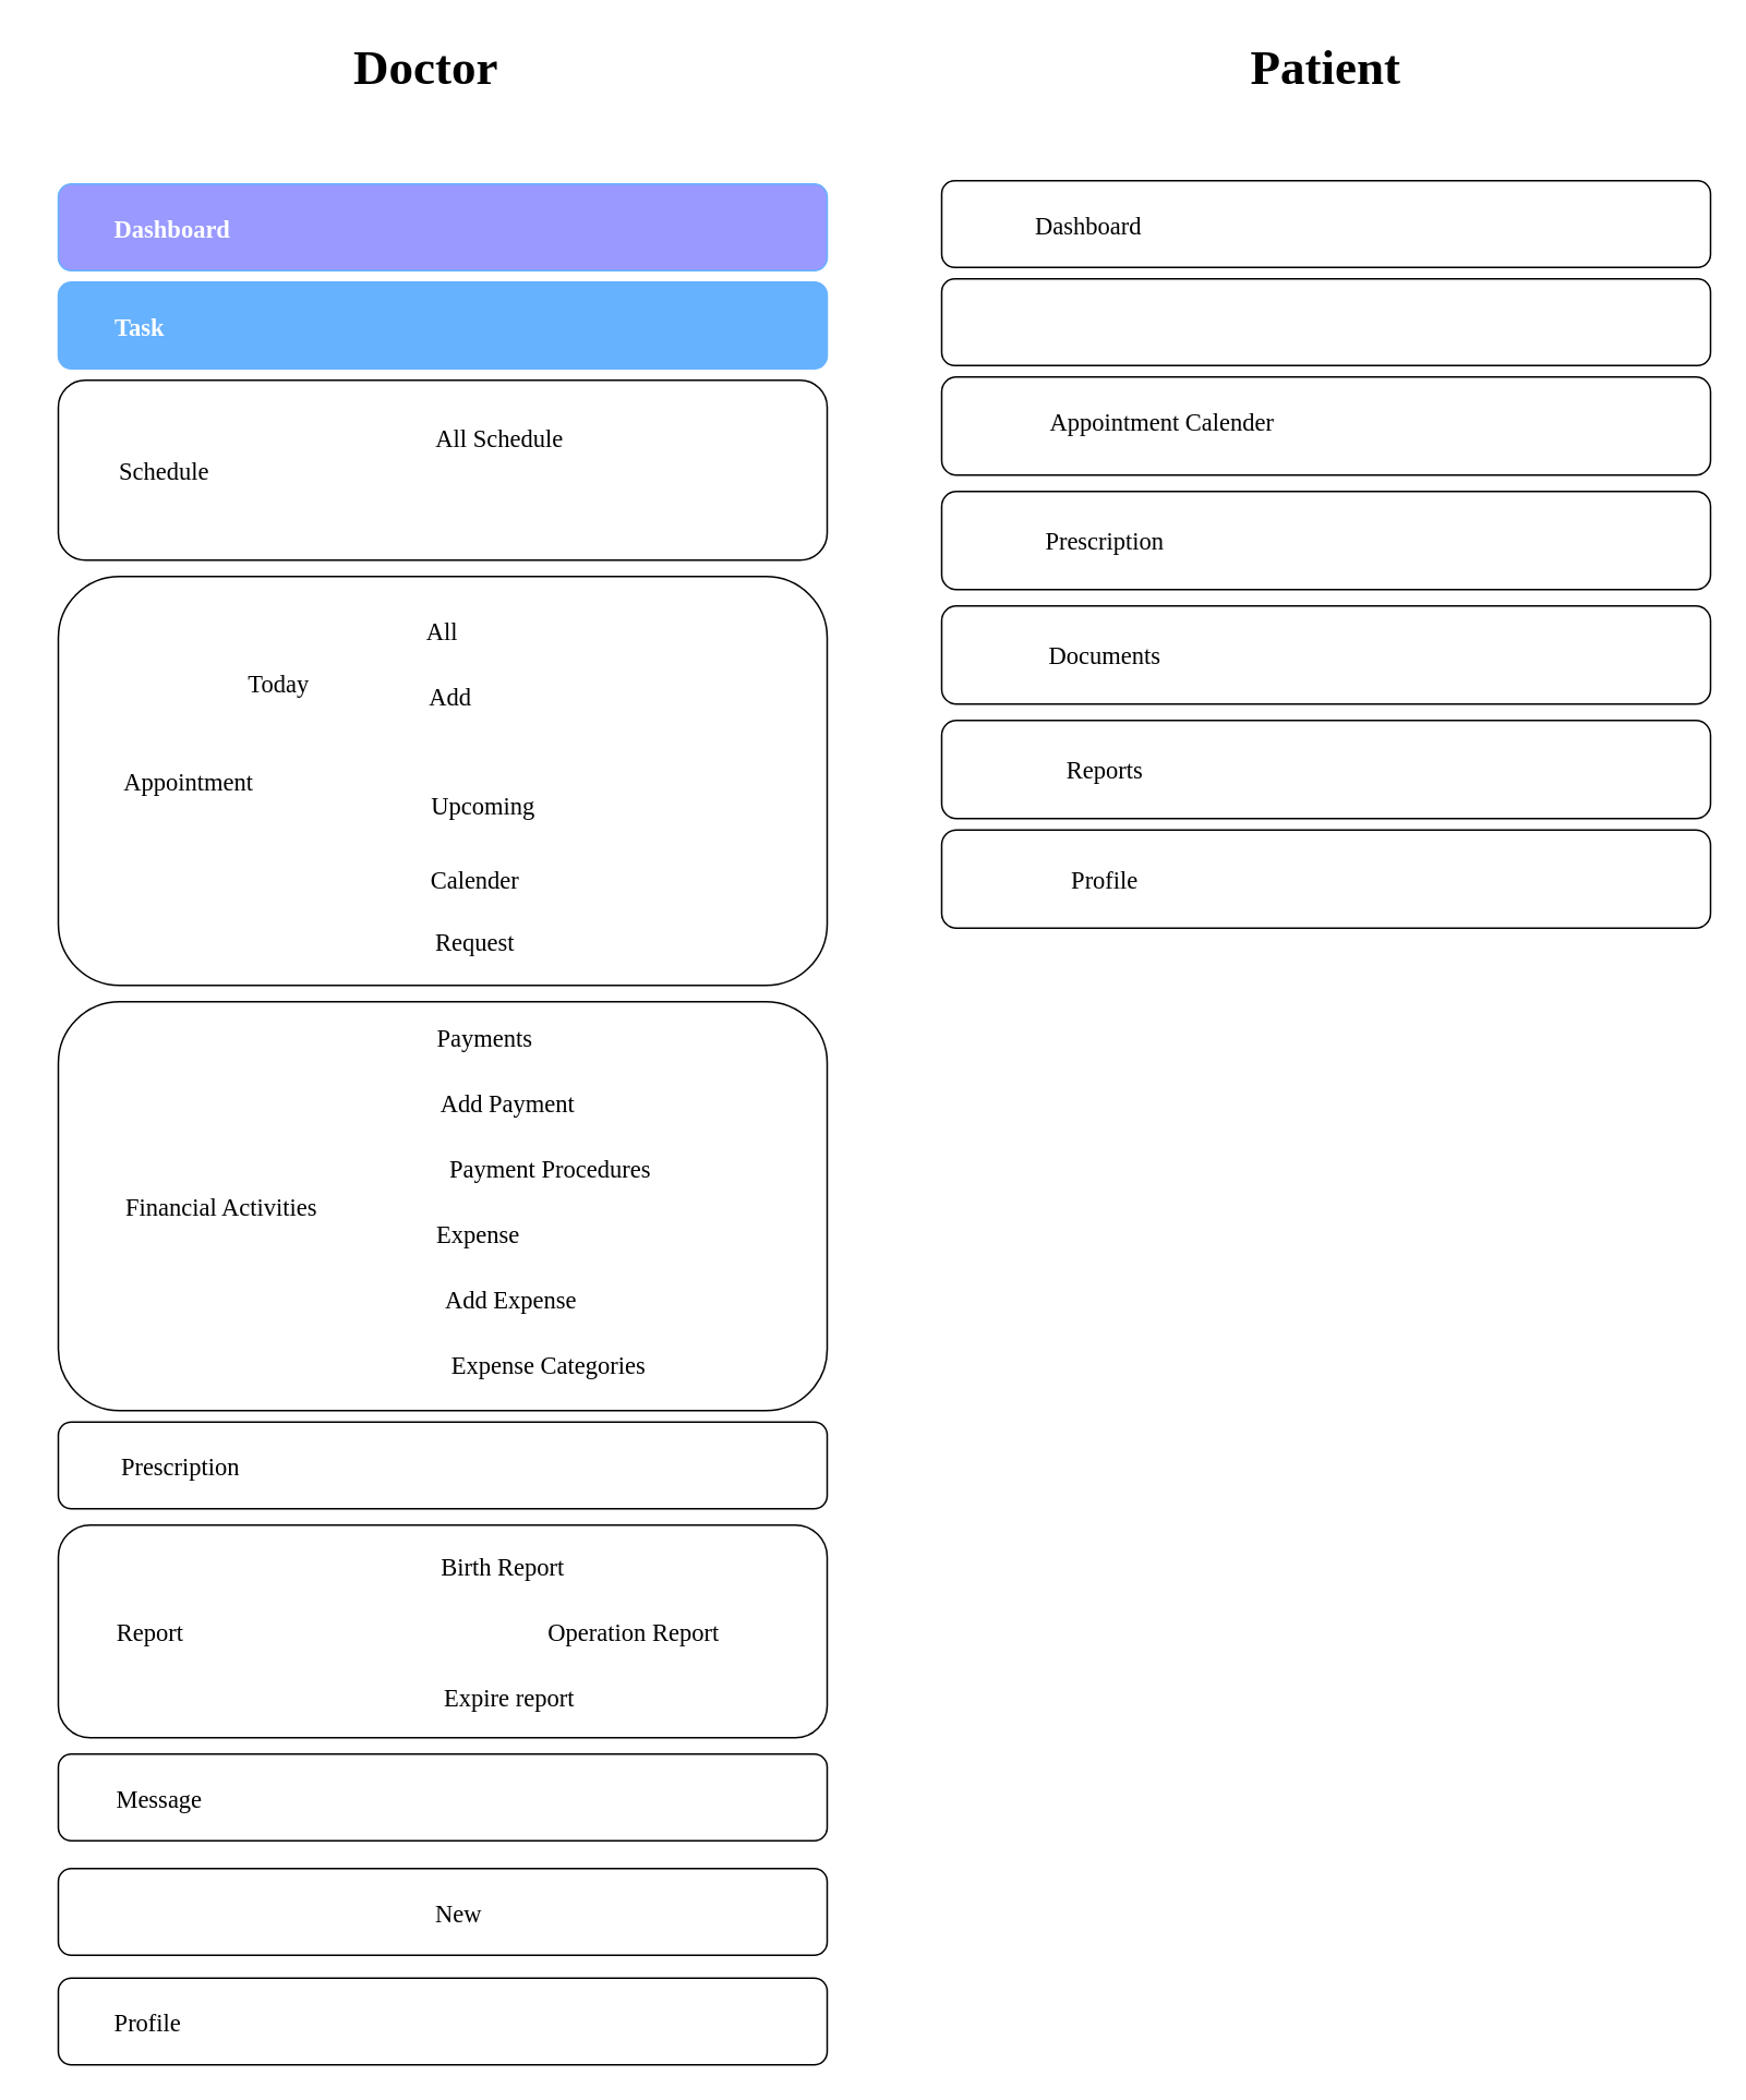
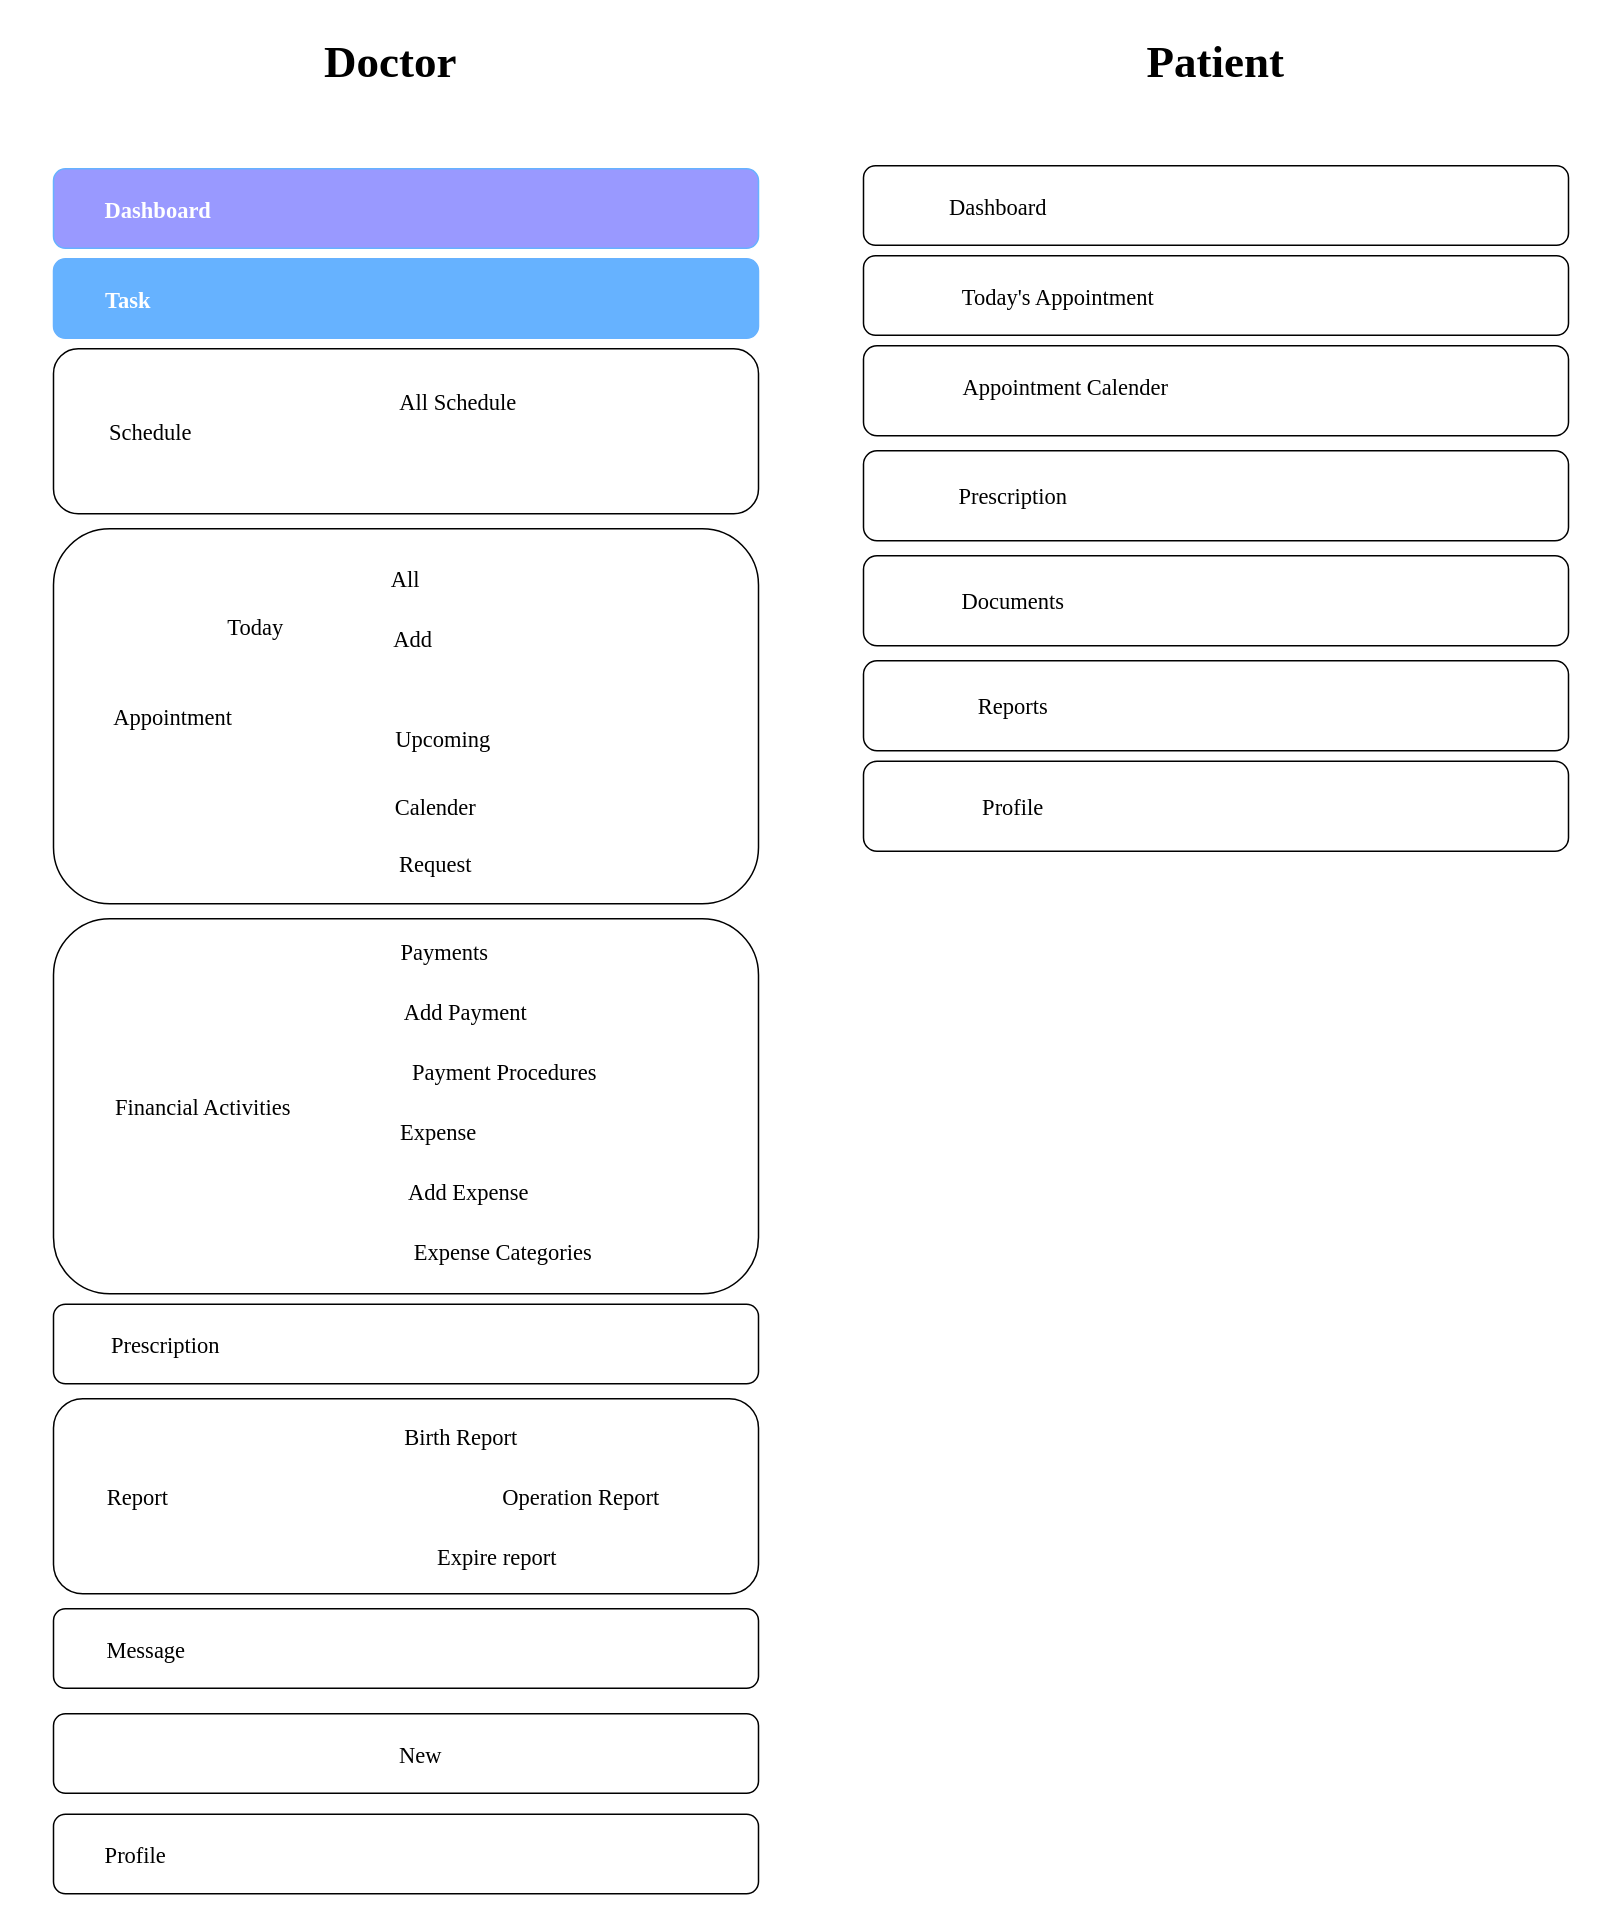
  <mxCell id="0" />
  <mxCell id="1" parent="0" />
  <mxCell id="2" value="" style="rounded=1;whiteSpace=wrap;html=1;fontFamily=Verdana;fontSize=15;fontColor=#FFFFFF;labelBackgroundColor=#9999FF;labelBorderColor=#66B2FF;fillColor=#9999FF;strokeColor=#66B2FF;" vertex="1" parent="1"><mxGeometry x="35" y="112" width="470" height="53" as="geometry" /></mxCell>
  <mxCell id="3" value="" style="rounded=1;whiteSpace=wrap;html=1;fontFamily=Verdana;fontSize=15;labelBackgroundColor=#66B2FF;fillColor=#66B2FF;strokeColor=#66B2FF;" vertex="1" parent="1"><mxGeometry x="35" y="172" width="470" height="53" as="geometry" /></mxCell>
  <mxCell id="4" value="" style="rounded=1;whiteSpace=wrap;html=1;fontFamily=Verdana;fontSize=15;" vertex="1" parent="1"><mxGeometry x="35" y="1209" width="470" height="53" as="geometry" /></mxCell>
  <mxCell id="5" value="" style="rounded=1;whiteSpace=wrap;html=1;fontFamily=Verdana;fontSize=15;" vertex="1" parent="1"><mxGeometry x="35" y="1142" width="470" height="53" as="geometry" /></mxCell>
  <mxCell id="6" value="" style="rounded=1;whiteSpace=wrap;html=1;fontFamily=Verdana;fontSize=15;" vertex="1" parent="1"><mxGeometry x="35" y="1072" width="470" height="53" as="geometry" /></mxCell>
  <mxCell id="7" value="" style="rounded=1;whiteSpace=wrap;html=1;fontFamily=Verdana;fontSize=15;" vertex="1" parent="1"><mxGeometry x="35" y="932" width="470" height="130" as="geometry" /></mxCell>
  <mxCell id="8" value="" style="rounded=1;whiteSpace=wrap;html=1;fontFamily=Verdana;fontSize=15;" vertex="1" parent="1"><mxGeometry x="35" y="869" width="470" height="53" as="geometry" /></mxCell>
  <mxCell id="9" value="" style="rounded=1;whiteSpace=wrap;html=1;fontFamily=Verdana;fontSize=15;" vertex="1" parent="1"><mxGeometry x="35" y="612" width="470" height="250" as="geometry" /></mxCell>
  <mxCell id="10" value="" style="rounded=1;whiteSpace=wrap;html=1;fontFamily=Verdana;fontSize=15;" vertex="1" parent="1"><mxGeometry x="35" y="232" width="470" height="110" as="geometry" /></mxCell>
  <mxCell id="11" value="" style="rounded=1;whiteSpace=wrap;html=1;fontFamily=Verdana;fontSize=15;" vertex="1" parent="1"><mxGeometry x="35" y="352" width="470" height="250" as="geometry" /></mxCell>
  <mxCell id="12" value="Dashboard" style="text;html=1;strokeColor=none;fillColor=none;align=center;verticalAlign=middle;whiteSpace=wrap;rounded=0;fontSize=15;fontFamily=Verdana;fontColor=#FFFFFF;fontStyle=1" vertex="1" parent="1"><mxGeometry x="65" y="123.5" width="80" height="30" as="geometry" /></mxCell>
  <mxCell id="13" value="Task" style="text;html=1;strokeColor=none;fillColor=none;align=center;verticalAlign=middle;whiteSpace=wrap;rounded=0;fontSize=15;fontFamily=Verdana;fontColor=#FFFFFF;fontStyle=1" vertex="1" parent="1"><mxGeometry x="55" y="183.5" width="60" height="30" as="geometry" /></mxCell>
  <mxCell id="14" value="Schedule" style="text;html=1;strokeColor=none;fillColor=none;align=center;verticalAlign=middle;whiteSpace=wrap;rounded=0;fontSize=15;fontFamily=Verdana;" vertex="1" parent="1"><mxGeometry x="65" y="272" width="70" height="30" as="geometry" /></mxCell>
  <mxCell id="15" value="All Schedule" style="text;html=1;strokeColor=none;fillColor=none;align=center;verticalAlign=middle;whiteSpace=wrap;rounded=0;fontSize=15;fontFamily=Verdana;" vertex="1" parent="1"><mxGeometry x="255" y="252" width="100" height="30" as="geometry" /></mxCell>
  <mxCell id="16" value="Appointment" style="text;html=1;strokeColor=none;fillColor=none;align=center;verticalAlign=middle;whiteSpace=wrap;rounded=0;fontSize=15;fontFamily=Verdana;" vertex="1" parent="1"><mxGeometry x="65" y="462" width="100" height="30" as="geometry" /></mxCell>
  <mxCell id="17" value="All" style="text;html=1;strokeColor=none;fillColor=none;align=center;verticalAlign=middle;whiteSpace=wrap;rounded=0;fontSize=15;fontFamily=Verdana;" vertex="1" parent="1"><mxGeometry x="220" y="370" width="100" height="30" as="geometry" /></mxCell>
  <mxCell id="18" value="Add" style="text;html=1;strokeColor=none;fillColor=none;align=center;verticalAlign=middle;whiteSpace=wrap;rounded=0;fontSize=15;fontFamily=Verdana;" vertex="1" parent="1"><mxGeometry x="225" y="410" width="100" height="30" as="geometry" /></mxCell>
  <mxCell id="19" value="Today" style="text;html=1;strokeColor=none;fillColor=none;align=center;verticalAlign=middle;whiteSpace=wrap;rounded=0;fontSize=15;fontFamily=Verdana;" vertex="1" parent="1"><mxGeometry x="135" y="402" width="70" height="30" as="geometry" /></mxCell>
  <mxCell id="20" value="Upcoming" style="text;html=1;strokeColor=none;fillColor=none;align=center;verticalAlign=middle;whiteSpace=wrap;rounded=0;fontSize=15;fontFamily=Verdana;" vertex="1" parent="1"><mxGeometry x="245" y="477" width="100" height="30" as="geometry" /></mxCell>
  <mxCell id="21" value="Calender" style="text;html=1;strokeColor=none;fillColor=none;align=center;verticalAlign=middle;whiteSpace=wrap;rounded=0;fontSize=15;fontFamily=Verdana;" vertex="1" parent="1"><mxGeometry x="240" y="522" width="100" height="30" as="geometry" /></mxCell>
  <mxCell id="22" value="Request" style="text;html=1;strokeColor=none;fillColor=none;align=center;verticalAlign=middle;whiteSpace=wrap;rounded=0;fontSize=15;fontFamily=Verdana;" vertex="1" parent="1"><mxGeometry x="240" y="560" width="100" height="30" as="geometry" /></mxCell>
  <mxCell id="23" value="Financial Activities" style="text;html=1;strokeColor=none;fillColor=none;align=center;verticalAlign=middle;whiteSpace=wrap;rounded=0;fontSize=15;fontFamily=Verdana;" vertex="1" parent="1"><mxGeometry x="25" y="722" width="220" height="30" as="geometry" /></mxCell>
  <mxCell id="24" value="Payments" style="text;html=1;strokeColor=none;fillColor=none;align=center;verticalAlign=middle;whiteSpace=wrap;rounded=0;fontSize=15;fontFamily=Verdana;" vertex="1" parent="1"><mxGeometry x="246" y="619" width="100" height="30" as="geometry" /></mxCell>
  <mxCell id="25" value="Add Payment" style="text;html=1;strokeColor=none;fillColor=none;align=center;verticalAlign=middle;whiteSpace=wrap;rounded=0;fontSize=15;fontFamily=Verdana;" vertex="1" parent="1"><mxGeometry x="250" y="659" width="120" height="30" as="geometry" /></mxCell>
  <mxCell id="26" value="Payment Procedures" style="text;html=1;strokeColor=none;fillColor=none;align=center;verticalAlign=middle;whiteSpace=wrap;rounded=0;fontSize=15;fontFamily=Verdana;" vertex="1" parent="1"><mxGeometry x="256" y="699" width="160" height="30" as="geometry" /></mxCell>
  <mxCell id="27" value="Expense" style="text;html=1;strokeColor=none;fillColor=none;align=center;verticalAlign=middle;whiteSpace=wrap;rounded=0;fontSize=15;fontFamily=Verdana;" vertex="1" parent="1"><mxGeometry x="212" y="739" width="160" height="30" as="geometry" /></mxCell>
  <mxCell id="28" value="Add Expense" style="text;html=1;strokeColor=none;fillColor=none;align=center;verticalAlign=middle;whiteSpace=wrap;rounded=0;fontSize=15;fontFamily=Verdana;" vertex="1" parent="1"><mxGeometry x="232" y="779" width="160" height="30" as="geometry" /></mxCell>
  <mxCell id="29" value="Expense Categories" style="text;html=1;strokeColor=none;fillColor=none;align=center;verticalAlign=middle;whiteSpace=wrap;rounded=0;fontSize=15;fontFamily=Verdana;" vertex="1" parent="1"><mxGeometry x="255" y="819" width="160" height="30" as="geometry" /></mxCell>
  <mxCell id="30" value="Prescription" style="text;html=1;strokeColor=none;fillColor=none;align=center;verticalAlign=middle;whiteSpace=wrap;rounded=0;fontFamily=Verdana;fontSize=15;" vertex="1" parent="1"><mxGeometry x="65" y="880.5" width="90" height="30" as="geometry" /></mxCell>
  <mxCell id="31" value="Report" style="text;html=1;strokeColor=none;fillColor=none;align=center;verticalAlign=middle;whiteSpace=wrap;rounded=0;fontSize=15;fontFamily=Verdana;" vertex="1" parent="1"><mxGeometry x="20" y="982" width="142.5" height="30" as="geometry" /></mxCell>
  <mxCell id="32" value="Birth Report" style="text;html=1;strokeColor=none;fillColor=none;align=center;verticalAlign=middle;whiteSpace=wrap;rounded=0;fontSize=15;fontFamily=Verdana;" vertex="1" parent="1"><mxGeometry x="247" y="942" width="120" height="30" as="geometry" /></mxCell>
  <mxCell id="33" value="Operation Report" style="text;html=1;strokeColor=none;fillColor=none;align=center;verticalAlign=middle;whiteSpace=wrap;rounded=0;fontSize=15;fontFamily=Verdana;" vertex="1" parent="1"><mxGeometry x="307" y="982" width="160" height="30" as="geometry" /></mxCell>
- <mxCell id="34" value="Expire report" style="text;html=1;strokeColor=none;fillColor=none;align=center;verticalAlign=middle;whiteSpace=wrap;rounded=0;fontSize=15;fontFamily=Verdana;" vertex="1" parent="1"><mxGeometry x="231" y="1022" width="160" height="30" as="geometry" /></mxCell>
+ <mxCell id="34" value="Expire report" style="text;html=1;strokeColor=none;fillColor=none;align=center;verticalAlign=middle;whiteSpace=wrap;rounded=0;fontSize=15;fontFamily=Verdana;" vertex="1" parent="1"><mxGeometry x="251" y="1022" width="160" height="30" as="geometry" /></mxCell>
  <mxCell id="35" value="Message" style="text;html=1;strokeColor=none;fillColor=none;align=center;verticalAlign=middle;whiteSpace=wrap;rounded=0;fontSize=15;fontFamily=Verdana;" vertex="1" parent="1"><mxGeometry x="57.5" y="1083.5" width="77.5" height="30" as="geometry" /></mxCell>
  <mxCell id="36" value="New" style="text;html=1;strokeColor=none;fillColor=none;align=center;verticalAlign=middle;whiteSpace=wrap;rounded=0;fontSize=15;fontFamily=Verdana;" vertex="1" parent="1"><mxGeometry x="170" y="1153.5" width="220" height="30" as="geometry" /></mxCell>
  <mxCell id="37" value="Profile" style="text;html=1;strokeColor=none;fillColor=none;align=center;verticalAlign=middle;whiteSpace=wrap;rounded=0;fontSize=15;fontFamily=Verdana;" vertex="1" parent="1"><mxGeometry x="55" y="1220.5" width="70" height="30" as="geometry" /></mxCell>
  <mxCell id="38" value="" style="rounded=1;whiteSpace=wrap;html=1;fontFamily=Verdana;fontSize=15;" vertex="1" parent="1"><mxGeometry x="575" y="110" width="470" height="53" as="geometry" /></mxCell>
  <mxCell id="39" value="" style="rounded=1;whiteSpace=wrap;html=1;fontFamily=Verdana;fontSize=15;" vertex="1" parent="1"><mxGeometry x="575" y="170" width="470" height="53" as="geometry" /></mxCell>
  <mxCell id="40" value="" style="rounded=1;whiteSpace=wrap;html=1;fontFamily=Verdana;fontSize=15;" vertex="1" parent="1"><mxGeometry x="575" y="230" width="470" height="60" as="geometry" /></mxCell>
  <mxCell id="41" value="" style="rounded=1;whiteSpace=wrap;html=1;fontFamily=Verdana;fontSize=15;" vertex="1" parent="1"><mxGeometry x="575" y="300" width="470" height="60" as="geometry" /></mxCell>
  <mxCell id="42" value="Dashboard" style="text;html=1;strokeColor=none;fillColor=none;align=center;verticalAlign=middle;whiteSpace=wrap;rounded=0;fontSize=15;fontFamily=Verdana;" vertex="1" parent="1"><mxGeometry x="625" y="121.5" width="80" height="30" as="geometry" /></mxCell>
+ <mxCell id="43" value="Today's Appointment" style="text;html=1;strokeColor=none;fillColor=none;align=center;verticalAlign=middle;whiteSpace=wrap;rounded=0;fontSize=15;fontFamily=Verdana;" vertex="1" parent="1"><mxGeometry x="610" y="181.5" width="190" height="30" as="geometry" /></mxCell>
  <mxCell id="44" value="Appointment Calender" style="text;html=1;strokeColor=none;fillColor=none;align=center;verticalAlign=middle;whiteSpace=wrap;rounded=0;fontSize=15;fontFamily=Verdana;" vertex="1" parent="1"><mxGeometry x="620" y="242" width="180" height="30" as="geometry" /></mxCell>
  <mxCell id="45" value="Prescription" style="text;html=1;strokeColor=none;fillColor=none;align=center;verticalAlign=middle;whiteSpace=wrap;rounded=0;fontSize=15;fontFamily=Verdana;" vertex="1" parent="1"><mxGeometry x="625" y="315" width="100" height="30" as="geometry" /></mxCell>
  <mxCell id="46" value="Doctor" style="text;html=1;strokeColor=none;fillColor=none;align=center;verticalAlign=middle;whiteSpace=wrap;rounded=0;fontFamily=Verdana;fontSize=30;fontStyle=1" vertex="1" parent="1"><mxGeometry x="165" y="20" width="190" height="40" as="geometry" /></mxCell>
  <mxCell id="47" value="Patient" style="text;html=1;strokeColor=none;fillColor=none;align=center;verticalAlign=middle;whiteSpace=wrap;rounded=0;fontFamily=Verdana;fontSize=30;fontStyle=1" vertex="1" parent="1"><mxGeometry x="715" y="20" width="190" height="40" as="geometry" /></mxCell>
  <mxCell id="48" value="" style="rounded=1;whiteSpace=wrap;html=1;fontFamily=Verdana;fontSize=15;" vertex="1" parent="1"><mxGeometry x="575" y="370" width="470" height="60" as="geometry" /></mxCell>
  <mxCell id="49" value="Documents" style="text;html=1;strokeColor=none;fillColor=none;align=center;verticalAlign=middle;whiteSpace=wrap;rounded=0;fontSize=15;fontFamily=Verdana;" vertex="1" parent="1"><mxGeometry x="625" y="385" width="100" height="30" as="geometry" /></mxCell>
  <mxCell id="50" value="" style="rounded=1;whiteSpace=wrap;html=1;fontFamily=Verdana;fontSize=15;" vertex="1" parent="1"><mxGeometry x="575" y="440" width="470" height="60" as="geometry" /></mxCell>
  <mxCell id="51" value="Reports" style="text;html=1;strokeColor=none;fillColor=none;align=center;verticalAlign=middle;whiteSpace=wrap;rounded=0;fontSize=15;fontFamily=Verdana;" vertex="1" parent="1"><mxGeometry x="625" y="455" width="100" height="30" as="geometry" /></mxCell>
  <mxCell id="52" value="" style="rounded=1;whiteSpace=wrap;html=1;fontFamily=Verdana;fontSize=15;" vertex="1" parent="1"><mxGeometry x="575" y="507" width="470" height="60" as="geometry" /></mxCell>
  <mxCell id="53" value="Profile" style="text;html=1;strokeColor=none;fillColor=none;align=center;verticalAlign=middle;whiteSpace=wrap;rounded=0;fontSize=15;fontFamily=Verdana;" vertex="1" parent="1"><mxGeometry x="625" y="522" width="100" height="30" as="geometry" /></mxCell>
